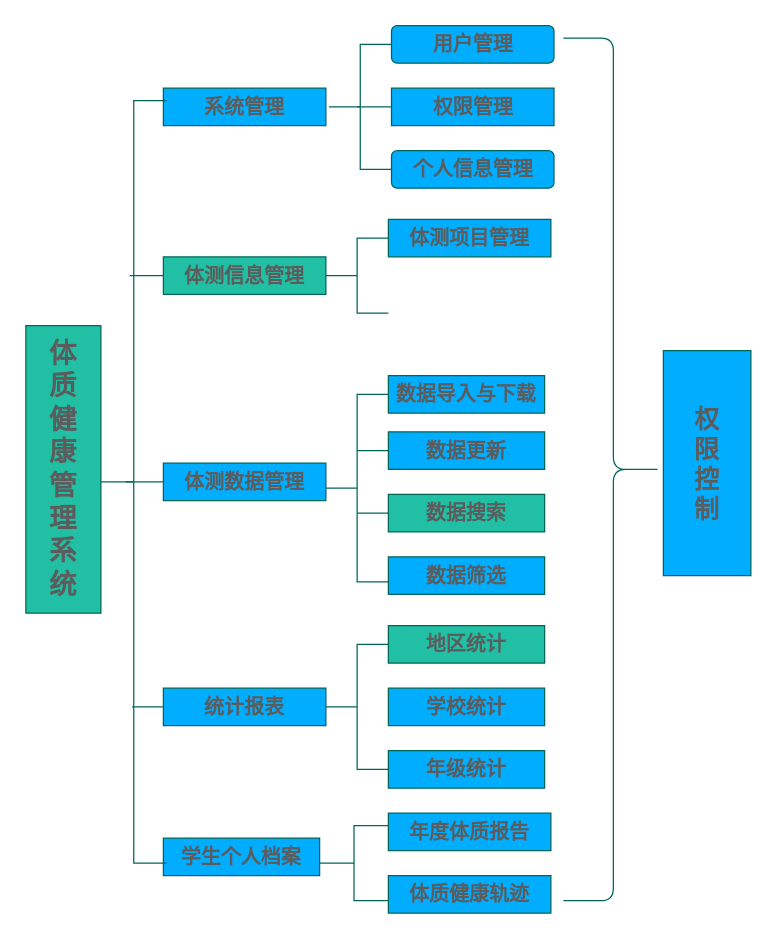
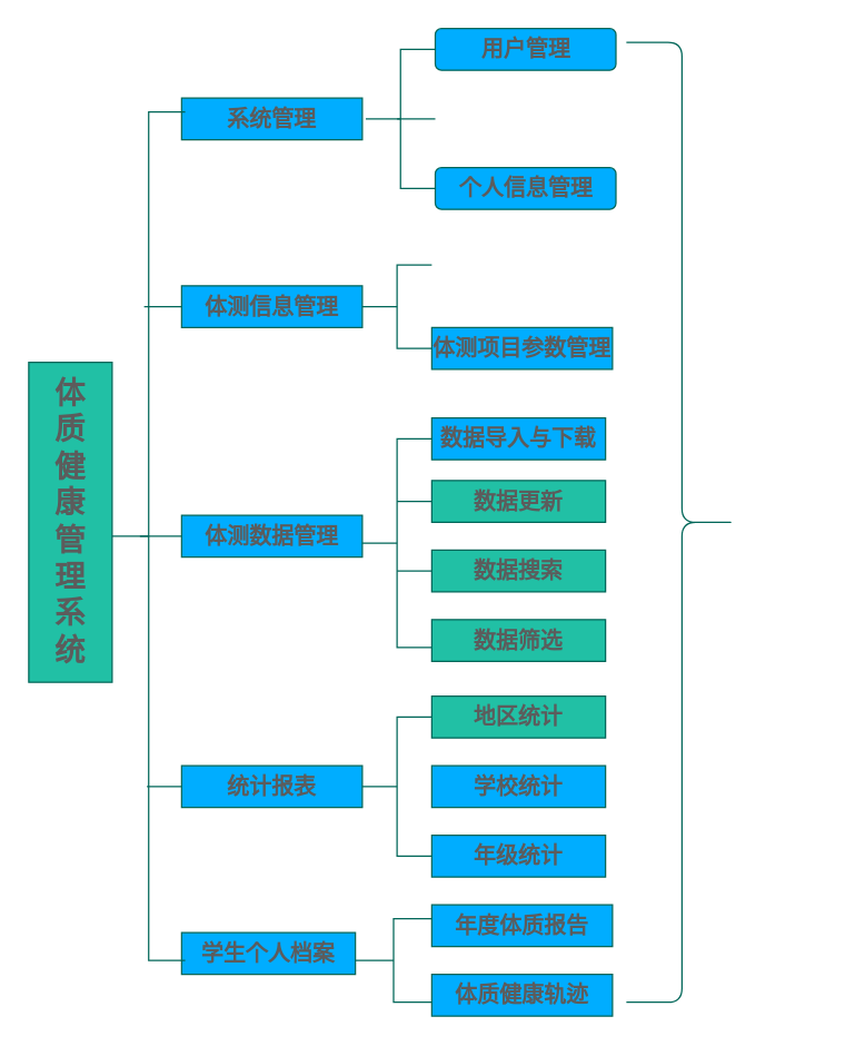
  <mxCell id="0" />
  <mxCell id="1" parent="0" />
  <mxCell id="2" value="&lt;font style=&quot;font-size: 22px;&quot;&gt;体&lt;br style=&quot;font-size: 22px;&quot;&gt;质&lt;br style=&quot;font-size: 22px;&quot;&gt;健&lt;br style=&quot;font-size: 22px;&quot;&gt;康&lt;br style=&quot;font-size: 22px;&quot;&gt;管&lt;br style=&quot;font-size: 22px;&quot;&gt;理&lt;br style=&quot;font-size: 22px;&quot;&gt;系&lt;br style=&quot;font-size: 22px;&quot;&gt;统&lt;/font&gt;" style="rounded=0;whiteSpace=wrap;html=1;fillColor=#21c0a5;strokeColor=#006658;fontColor=#5C5C5C;fontSize=22;fontStyle=1;" parent="1" vertex="1"><mxGeometry x="20" y="260" width="60" height="230" as="geometry" /></mxCell>
  <mxCell id="3" value="个人信息管理" style="whiteSpace=wrap;html=1;fillColor=#00ADFF;strokeColor=#006658;fontColor=#5C5C5C;fontSize=16;fontStyle=1;rounded=1;" parent="1" vertex="1"><mxGeometry x="312.5" y="120" width="130" height="30" as="geometry" /></mxCell>
- <mxCell id="4" value="权限管理" style="rounded=0;whiteSpace=wrap;html=1;fillColor=#00ADFF;strokeColor=#006658;fontColor=#5C5C5C;fontSize=16;fontStyle=1" parent="1" vertex="1"><mxGeometry x="312.5" y="70" width="130" height="30" as="geometry" /></mxCell>
  <mxCell id="5" value="用户管理" style="whiteSpace=wrap;html=1;fillColor=#00ADFF;strokeColor=#006658;fontSize=16;fontColor=#5C5C5C;fontStyle=1;rounded=1;" parent="1" vertex="1"><mxGeometry x="312.5" y="20" width="130" height="30" as="geometry" /></mxCell>
- <mxCell id="6" value="体测信息管理" style="rounded=0;whiteSpace=wrap;html=1;fillColor=#21c0a5;strokeColor=#006658;fontColor=#5C5C5C;fontSize=16;fontStyle=1;" parent="1" vertex="1"><mxGeometry x="130" y="205" width="130" height="30" as="geometry" /></mxCell>
- <mxCell id="8" value="体测项目管理" style="rounded=0;whiteSpace=wrap;html=1;fillColor=#00ADFF;strokeColor=#006658;fontColor=#5C5C5C;fontSize=16;fontStyle=1" parent="1" vertex="1"><mxGeometry x="310" y="175" width="130" height="30" as="geometry" /></mxCell>
+ <mxCell id="6" value="体测信息管理" style="rounded=0;whiteSpace=wrap;html=1;fillColor=#00ADFF;strokeColor=#006658;fontColor=#5C5C5C;fontSize=16;fontStyle=1" parent="1" vertex="1"><mxGeometry x="130" y="205" width="130" height="30" as="geometry" /></mxCell>
+ <mxCell id="7" value="体测项目参数管理" style="rounded=0;whiteSpace=wrap;html=1;fillColor=#00ADFF;strokeColor=#006658;fontColor=#5C5C5C;fontSize=16;fontStyle=1" parent="1" vertex="1"><mxGeometry x="310" y="235" width="130" height="30" as="geometry" /></mxCell>
  <mxCell id="9" value="系统管理" style="rounded=0;whiteSpace=wrap;html=1;fillColor=#00ADFF;strokeColor=#006658;fontColor=#5C5C5C;fontSize=16;fontStyle=1" parent="1" vertex="1"><mxGeometry x="130" y="70" width="130" height="30" as="geometry" /></mxCell>
  <mxCell id="10" value="统计报表" style="rounded=0;whiteSpace=wrap;html=1;fillColor=#00ADFF;strokeColor=#006658;fontColor=#5C5C5C;fontSize=16;fontStyle=1" parent="1" vertex="1"><mxGeometry x="130" y="550" width="130" height="30" as="geometry" /></mxCell>
  <mxCell id="11" value="体测数据管理" style="rounded=0;whiteSpace=wrap;html=1;fillColor=#00ADFF;strokeColor=#006658;fontColor=#5C5C5C;fontSize=16;fontStyle=1" parent="1" vertex="1"><mxGeometry x="130" y="370" width="130" height="30" as="geometry" /></mxCell>
  <mxCell id="12" value="数据搜索" style="rounded=0;whiteSpace=wrap;html=1;fillColor=#21c0a5;strokeColor=#006658;fontColor=#5C5C5C;fontSize=16;fontStyle=1;" parent="1" vertex="1"><mxGeometry x="310" y="395" width="125" height="30" as="geometry" /></mxCell>
- <mxCell id="13" value="数据更新" style="rounded=0;whiteSpace=wrap;html=1;fillColor=#00ADFF;strokeColor=#006658;fontColor=#5C5C5C;fontSize=16;fontStyle=1" parent="1" vertex="1"><mxGeometry x="310" y="345" width="125" height="30" as="geometry" /></mxCell>
+ <mxCell id="13" value="数据更新" style="rounded=0;whiteSpace=wrap;html=1;fillColor=#21c0a5;strokeColor=#006658;fontColor=#5C5C5C;fontSize=16;fontStyle=1;" parent="1" vertex="1"><mxGeometry x="310" y="345" width="125" height="30" as="geometry" /></mxCell>
  <mxCell id="14" value="数据导入与下载" style="rounded=0;whiteSpace=wrap;html=1;fillColor=#00ADFF;strokeColor=#006658;fontColor=#5C5C5C;fontSize=16;fontStyle=1" parent="1" vertex="1"><mxGeometry x="310" y="300" width="125" height="30" as="geometry" /></mxCell>
  <mxCell id="15" value="学生个人档案" style="rounded=0;whiteSpace=wrap;html=1;fillColor=#00ADFF;strokeColor=#006658;fontColor=#5C5C5C;fontSize=16;fontStyle=1" parent="1" vertex="1"><mxGeometry x="130" y="670" width="125" height="30" as="geometry" /></mxCell>
  <mxCell id="16" style="edgeStyle=orthogonalEdgeStyle;rounded=0;orthogonalLoop=1;jettySize=auto;html=1;exitX=0.5;exitY=1;exitDx=0;exitDy=0;strokeColor=#006658;fontColor=#5C5C5C;fontSize=16;fontStyle=1" parent="1" source="13" target="13" edge="1"><mxGeometry relative="1" as="geometry" /></mxCell>
  <mxCell id="17" value="" style="line;strokeWidth=1;direction=south;html=1;fillColor=none;strokeColor=#006658;fontColor=#5C5C5C;fontSize=16;fontStyle=1" parent="1" vertex="1"><mxGeometry x="95" y="155" height="160" as="geometry" /></mxCell>
  <mxCell id="18" value="" style="strokeWidth=1;html=1;shape=mxgraph.flowchart.annotation_2;align=left;labelPosition=right;pointerEvents=1;fillColor=none;aspect=fixed;strokeColor=#006658;fontColor=#5C5C5C;fontSize=16;fontStyle=1" parent="1" vertex="1"><mxGeometry x="80" y="80" width="52.58" height="610" as="geometry" /></mxCell>
  <mxCell id="19" value="" style="line;strokeWidth=1;html=1;fillColor=none;strokeColor=#006658;fontColor=#5C5C5C;fontSize=16;fontStyle=1" parent="1" vertex="1"><mxGeometry x="285" y="80" width="27.5" height="10" as="geometry" /></mxCell>
  <mxCell id="20" value="" style="line;strokeWidth=1;html=1;fillColor=none;verticalAlign=top;strokeColor=#006658;fontColor=#5C5C5C;fontSize=16;fontStyle=1" parent="1" vertex="1"><mxGeometry x="103" y="215" width="27" height="10" as="geometry" /></mxCell>
  <mxCell id="21" value="" style="strokeWidth=1;html=1;shape=mxgraph.flowchart.annotation_2;align=left;labelPosition=right;pointerEvents=1;fillColor=none;strokeColor=#006658;fontColor=#5C5C5C;fontSize=16;fontStyle=1" parent="1" vertex="1"><mxGeometry x="262.5" y="35" width="50" height="100" as="geometry" /></mxCell>
  <mxCell id="22" value="" style="strokeWidth=1;html=1;shape=mxgraph.flowchart.annotation_2;align=left;labelPosition=right;pointerEvents=1;fillColor=none;strokeColor=#006658;fontColor=#5C5C5C;fontSize=16;fontStyle=1" parent="1" vertex="1"><mxGeometry x="260" y="190" width="50" height="60" as="geometry" /></mxCell>
- <mxCell id="23" value="数据筛选" style="rounded=0;whiteSpace=wrap;html=1;fillColor=#00ADFF;strokeColor=#006658;fontColor=#5C5C5C;fontSize=16;fontStyle=1" parent="1" vertex="1"><mxGeometry x="310" y="445" width="125" height="30" as="geometry" /></mxCell>
+ <mxCell id="23" value="数据筛选" style="rounded=0;whiteSpace=wrap;html=1;fillColor=#21c0a5;strokeColor=#006658;fontColor=#5C5C5C;fontSize=16;fontStyle=1;" parent="1" vertex="1"><mxGeometry x="310" y="445" width="125" height="30" as="geometry" /></mxCell>
  <mxCell id="24" value="" style="strokeWidth=1;html=1;shape=mxgraph.flowchart.annotation_2;align=left;labelPosition=right;pointerEvents=1;fillColor=none;fontSize=16;strokeColor=#006658;fontColor=#5C5C5C;fontStyle=1" parent="1" vertex="1"><mxGeometry x="260" y="315" width="50" height="150" as="geometry" /></mxCell>
  <mxCell id="25" value="学校统计" style="rounded=0;whiteSpace=wrap;html=1;fillColor=#00ADFF;strokeColor=#006658;fontColor=#5C5C5C;fontSize=16;fontStyle=1" parent="1" vertex="1"><mxGeometry x="310" y="550" width="125" height="30" as="geometry" /></mxCell>
  <mxCell id="26" value="地区统计" style="rounded=0;whiteSpace=wrap;html=1;fillColor=#21c0a5;strokeColor=#006658;fontColor=#5C5C5C;fontSize=16;fontStyle=1;" parent="1" vertex="1"><mxGeometry x="310" y="500" width="125" height="30" as="geometry" /></mxCell>
  <mxCell id="27" value="年级统计" style="rounded=0;whiteSpace=wrap;html=1;fillColor=#00ADFF;strokeColor=#006658;fontColor=#5C5C5C;fontSize=16;fontStyle=1" parent="1" vertex="1"><mxGeometry x="310" y="600" width="125" height="30" as="geometry" /></mxCell>
  <mxCell id="28" value="" style="strokeWidth=1;html=1;shape=mxgraph.flowchart.annotation_2;align=left;labelPosition=right;pointerEvents=1;fontSize=16;fillColor=none;strokeColor=#006658;fontColor=#5C5C5C;fontStyle=1" parent="1" vertex="1"><mxGeometry x="260" y="515" width="50" height="100" as="geometry" /></mxCell>
  <mxCell id="29" value="体质健康轨迹" style="rounded=0;whiteSpace=wrap;html=1;fillColor=#00ADFF;strokeColor=#006658;fontColor=#5C5C5C;fontSize=16;fontStyle=1" parent="1" vertex="1"><mxGeometry x="310" y="700" width="130" height="30" as="geometry" /></mxCell>
  <mxCell id="30" value="年度体质报告" style="rounded=0;whiteSpace=wrap;html=1;fillColor=#00ADFF;strokeColor=#006658;fontColor=#5C5C5C;fontSize=16;fontStyle=1" parent="1" vertex="1"><mxGeometry x="310" y="650" width="130" height="30" as="geometry" /></mxCell>
  <mxCell id="31" value="" style="line;strokeWidth=1;html=1;fontSize=16;fillColor=none;verticalAlign=top;strokeColor=#006658;fontColor=#5C5C5C;fontStyle=1" parent="1" vertex="1"><mxGeometry x="100" y="380" width="30" height="10" as="geometry" /></mxCell>
  <mxCell id="32" value="" style="line;strokeWidth=1;html=1;fontSize=16;fillColor=none;verticalAlign=top;strokeColor=#006658;fontColor=#5C5C5C;fontStyle=1" parent="1" vertex="1"><mxGeometry x="285" y="405" width="25" height="10" as="geometry" /></mxCell>
  <mxCell id="33" value="" style="strokeWidth=1;html=1;shape=mxgraph.flowchart.annotation_2;align=left;labelPosition=right;pointerEvents=1;fontSize=16;fillColor=none;strokeColor=#006658;fontColor=#5C5C5C;fontStyle=1" parent="1" vertex="1"><mxGeometry x="255" y="660" width="55" height="60" as="geometry" /></mxCell>
  <mxCell id="34" value="" style="line;strokeWidth=1;html=1;fontSize=16;fillColor=none;verticalAlign=top;strokeColor=#006658;fontColor=#5C5C5C;fontStyle=1" parent="1" vertex="1"><mxGeometry x="285" y="355" width="25" height="10" as="geometry" /></mxCell>
  <mxCell id="35" value="" style="shape=curlyBracket;whiteSpace=wrap;html=1;rounded=1;flipH=1;sketch=0;fontColor=#5C5C5C;strokeColor=#006658;fillColor=#00ADFF;size=0.5;fontSize=16;fontStyle=1" parent="1" vertex="1"><mxGeometry x="450" y="30" width="80" height="690" as="geometry" /></mxCell>
  <mxCell id="36" value="" style="line;strokeWidth=1;html=1;rounded=0;sketch=0;fontColor=#5C5C5C;fillColor=#21C0A5;strokeColor=#006658;fontSize=16;fontStyle=1" parent="1" vertex="1"><mxGeometry x="105" y="560" width="25" height="10" as="geometry" /></mxCell>
- <mxCell id="37" value="&lt;font style=&quot;font-size: 20px;&quot;&gt;权&lt;br style=&quot;font-size: 20px;&quot;&gt;限&lt;br style=&quot;font-size: 20px;&quot;&gt;控&lt;br style=&quot;font-size: 20px;&quot;&gt;制&lt;/font&gt;" style="rounded=0;whiteSpace=wrap;html=1;sketch=0;fontColor=#5C5C5C;strokeColor=#006658;fillColor=#00ADFF;fontSize=20;fontStyle=1" parent="1" vertex="1"><mxGeometry x="530" y="280" width="70" height="180" as="geometry" /></mxCell>
